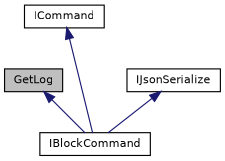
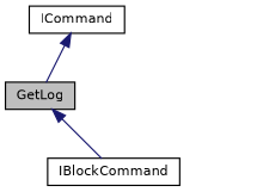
  digraph {
    node [color=black fillcolor=white fontname=Helvetica fontsize=10 shape=record style=filled]
    edge [color=midnightblue dir=back fontname=Helvetica fontsize=10 labelfontname=Helvetica labelfontsize=10 style=solid]
    n1 [fillcolor=grey75 fontcolor=black height=0.2 label=GetLog width=0.4]
    n2 [height=0.2 label=IBlockCommand width=0.4]
    n3 [height=0.2 label=ICommand width=0.4]
-   n4 [height=0.2 label=IJsonSerialize width=0.4]
    n1 -> n2
-   n3 -> n2
-   n4 -> n2
+   n3 -> n1
  }
